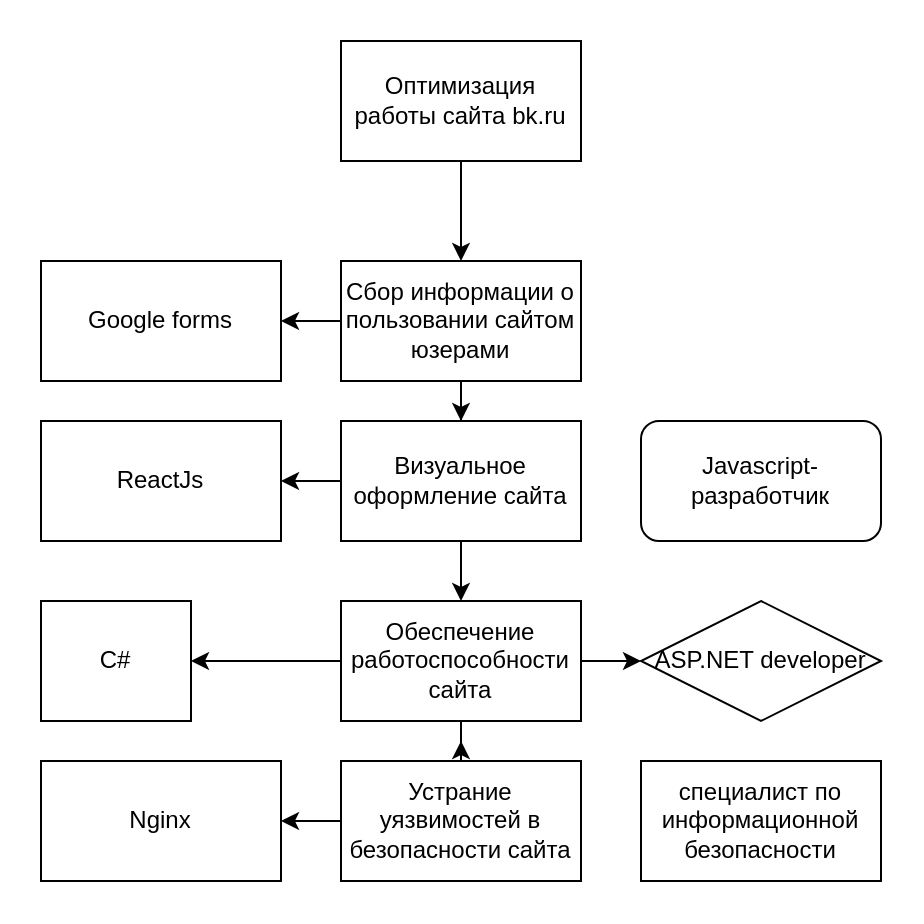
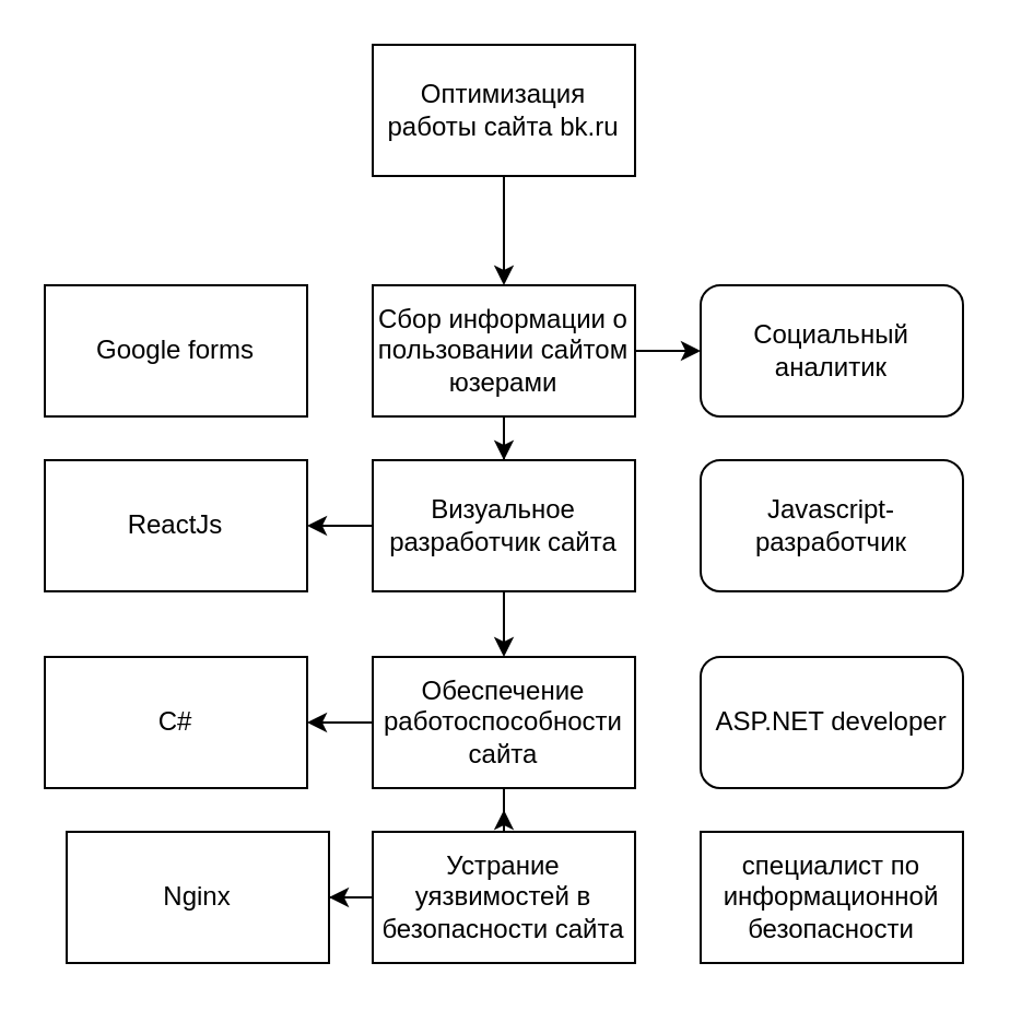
  <mxCell id="0" />
  <mxCell id="1" parent="0" />
  <mxCell id="2" style="edgeStyle=orthogonalEdgeStyle;rounded=0;orthogonalLoop=1;jettySize=auto;html=1;" edge="1" parent="1" source="3" target="7"><mxGeometry relative="1" as="geometry" /></mxCell>
  <mxCell id="3" value="Оптимизация работы сайта bk.ru" style="rounded=0;whiteSpace=wrap;html=1;" vertex="1" parent="1"><mxGeometry x="170" y="20" width="120" height="60" as="geometry" /></mxCell>
- <mxCell id="4" style="edgeStyle=orthogonalEdgeStyle;rounded=0;orthogonalLoop=1;jettySize=auto;html=1;" edge="1" parent="1" source="7" target="17"><mxGeometry relative="1" as="geometry" /></mxCell>
+ <mxCell id="5" style="edgeStyle=orthogonalEdgeStyle;rounded=0;orthogonalLoop=1;jettySize=auto;html=1;entryX=0;entryY=0.5;entryDx=0;entryDy=0;" edge="1" parent="1" source="7" target="19"><mxGeometry relative="1" as="geometry" /></mxCell>
  <mxCell id="6" style="edgeStyle=orthogonalEdgeStyle;rounded=0;orthogonalLoop=1;jettySize=auto;html=1;" edge="1" parent="1" source="7" target="10"><mxGeometry relative="1" as="geometry" /></mxCell>
  <mxCell id="7" value="Сбор информации о пользовании сайтом юзерами" style="rounded=0;whiteSpace=wrap;html=1;" vertex="1" parent="1"><mxGeometry x="170" y="130" width="120" height="60" as="geometry" /></mxCell>
  <mxCell id="8" style="edgeStyle=orthogonalEdgeStyle;rounded=0;orthogonalLoop=1;jettySize=auto;html=1;" edge="1" parent="1" source="10" target="18"><mxGeometry relative="1" as="geometry" /></mxCell>
  <mxCell id="9" style="edgeStyle=orthogonalEdgeStyle;rounded=0;orthogonalLoop=1;jettySize=auto;html=1;entryX=0.5;entryY=0;entryDx=0;entryDy=0;" edge="1" parent="1" source="10" target="14"><mxGeometry relative="1" as="geometry" /></mxCell>
- <mxCell id="10" value="Визуальное оформление сайта" style="rounded=0;whiteSpace=wrap;html=1;" vertex="1" parent="1"><mxGeometry x="170" y="210" width="120" height="60" as="geometry" /></mxCell>
+ <mxCell id="10" value="Визуальное разработчик сайта" style="rounded=0;whiteSpace=wrap;html=1;" vertex="1" parent="1"><mxGeometry x="170" y="210" width="120" height="60" as="geometry" /></mxCell>
  <mxCell id="11" value="" style="edgeStyle=orthogonalEdgeStyle;rounded=0;orthogonalLoop=1;jettySize=auto;html=1;" edge="1" parent="1" source="14" target="23"><mxGeometry relative="1" as="geometry" /></mxCell>
- <mxCell id="12" style="edgeStyle=orthogonalEdgeStyle;rounded=0;orthogonalLoop=1;jettySize=auto;html=1;entryX=0;entryY=0.5;entryDx=0;entryDy=0;" edge="1" parent="1" source="14" target="21"><mxGeometry relative="1" as="geometry" /></mxCell>
  <mxCell id="13" style="edgeStyle=orthogonalEdgeStyle;rounded=0;orthogonalLoop=1;jettySize=auto;html=1;" edge="1" parent="1" source="14"><mxGeometry relative="1" as="geometry"><mxPoint x="230" y="370" as="targetPoint" /></mxGeometry></mxCell>
  <mxCell id="14" value="Обеспечение работоспособности сайта" style="rounded=0;whiteSpace=wrap;html=1;" vertex="1" parent="1"><mxGeometry x="170" y="300" width="120" height="60" as="geometry" /></mxCell>
  <mxCell id="15" style="edgeStyle=orthogonalEdgeStyle;rounded=0;orthogonalLoop=1;jettySize=auto;html=1;entryX=1;entryY=0.5;entryDx=0;entryDy=0;" edge="1" parent="1" source="16" target="24"><mxGeometry relative="1" as="geometry" /></mxCell>
  <mxCell id="16" value="Устрание уязвимостей в безопасности сайта" style="rounded=0;whiteSpace=wrap;html=1;" vertex="1" parent="1"><mxGeometry x="170" y="380" width="120" height="60" as="geometry" /></mxCell>
  <mxCell id="17" value="Google forms" style="rounded=0;whiteSpace=wrap;html=1;" vertex="1" parent="1"><mxGeometry x="20" y="130" width="120" height="60" as="geometry" /></mxCell>
  <mxCell id="18" value="ReactJs" style="rounded=0;whiteSpace=wrap;html=1;" vertex="1" parent="1"><mxGeometry x="20" y="210" width="120" height="60" as="geometry" /></mxCell>
+ <mxCell id="19" value="Социальный аналитик" style="rounded=1;whiteSpace=wrap;html=1;" vertex="1" parent="1"><mxGeometry x="320" y="130" width="120" height="60" as="geometry" /></mxCell>
  <mxCell id="20" value="Javascript-разработчик" style="rounded=1;whiteSpace=wrap;html=1;" vertex="1" parent="1"><mxGeometry x="320" y="210" width="120" height="60" as="geometry" /></mxCell>
- <mxCell id="21" value="ASP.NET developer" style="rhombus;whiteSpace=wrap;html=1;" vertex="1" parent="1"><mxGeometry x="320" y="300" width="120" height="60" as="geometry" /></mxCell>
+ <mxCell id="21" value="ASP.NET developer" style="rounded=1;whiteSpace=wrap;html=1;" vertex="1" parent="1"><mxGeometry x="320" y="300" width="120" height="60" as="geometry" /></mxCell>
  <mxCell id="22" value="специалист по информационной безопасности" style="whiteSpace=wrap;html=1;rounded=0;" vertex="1" parent="1"><mxGeometry x="320" y="380" width="120" height="60" as="geometry" /></mxCell>
- <mxCell id="23" value="C#" style="rounded=0;whiteSpace=wrap;html=1;" vertex="1" parent="1"><mxGeometry x="20" y="300" width="75" height="60" as="geometry" /></mxCell>
- <mxCell id="24" value="Nginx" style="rounded=0;whiteSpace=wrap;html=1;" vertex="1" parent="1"><mxGeometry x="20" y="380" width="120" height="60" as="geometry" /></mxCell>
+ <mxCell id="23" value="C#" style="rounded=0;whiteSpace=wrap;html=1;" vertex="1" parent="1"><mxGeometry x="20" y="300" width="120" height="60" as="geometry" /></mxCell>
+ <mxCell id="24" value="Nginx" style="rounded=0;whiteSpace=wrap;html=1;" vertex="1" parent="1"><mxGeometry x="30" y="380" width="120" height="60" as="geometry" /></mxCell>
